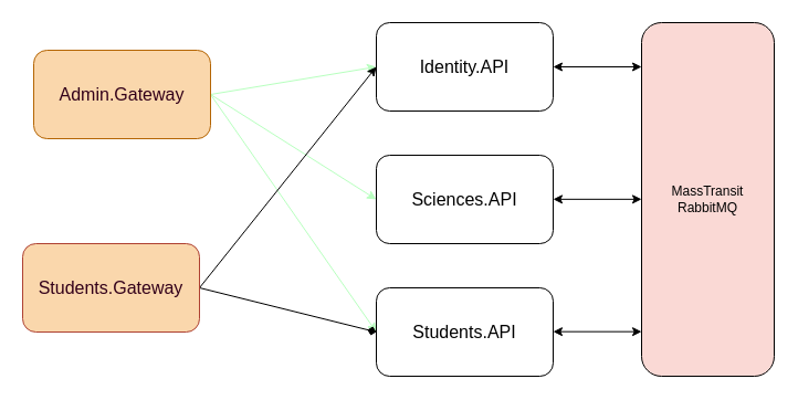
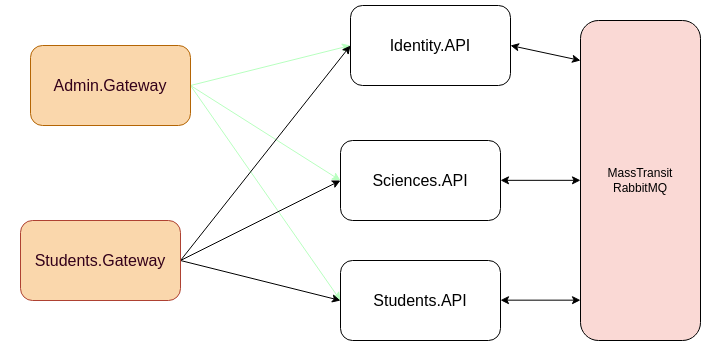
  <mxCell id="0" />
  <mxCell id="1" parent="0" />
  <mxCell id="2" style="edgeStyle=none;html=1;exitX=1;exitY=0.5;exitDx=0;exitDy=0;entryX=0;entryY=0.5;entryDx=0;entryDy=0;fontSize=16;fillColor=#60a917;strokeColor=#B8FFBF;" parent="1" source="5" target="6" edge="1"><mxGeometry relative="1" as="geometry" /></mxCell>
  <mxCell id="3" style="edgeStyle=none;html=1;exitX=1;exitY=0.5;exitDx=0;exitDy=0;entryX=0;entryY=0.5;entryDx=0;entryDy=0;fontSize=16;fillColor=#60a917;strokeColor=#B8FFBF;" parent="1" source="5" target="7" edge="1"><mxGeometry relative="1" as="geometry" /></mxCell>
  <mxCell id="4" style="edgeStyle=none;html=1;exitX=1;exitY=0.5;exitDx=0;exitDy=0;entryX=0;entryY=0.5;entryDx=0;entryDy=0;fontSize=16;fillColor=#60a917;strokeColor=#B8FFBF;" parent="1" source="5" target="8" edge="1"><mxGeometry relative="1" as="geometry" /></mxCell>
  <mxCell id="5" value="Admin.Gateway" style="rounded=1;whiteSpace=wrap;html=1;fontSize=16;fillColor=#fad7ac;strokeColor=#b46504;fontColor=#33001A;" parent="1" vertex="1"><mxGeometry x="30" y="45" width="160" height="80" as="geometry" /></mxCell>
- <mxCell id="6" value="Identity.API" style="rounded=1;whiteSpace=wrap;html=1;fontSize=16;" parent="1" vertex="1"><mxGeometry x="340" y="20" width="160" height="80" as="geometry" /></mxCell>
+ <mxCell id="6" value="Identity.API" style="rounded=1;whiteSpace=wrap;html=1;fontSize=16;" parent="1" vertex="1"><mxGeometry x="350" y="5" width="160" height="80" as="geometry" /></mxCell>
  <mxCell id="7" value="Sciences.API" style="rounded=1;whiteSpace=wrap;html=1;fontSize=16;" parent="1" vertex="1"><mxGeometry x="340" y="140" width="160" height="80" as="geometry" /></mxCell>
  <mxCell id="8" value="Students.API" style="rounded=1;whiteSpace=wrap;html=1;fontSize=16;" parent="1" vertex="1"><mxGeometry x="340" y="260" width="160" height="80" as="geometry" /></mxCell>
  <mxCell id="9" style="edgeStyle=none;html=1;exitX=1;exitY=0.5;exitDx=0;exitDy=0;entryX=0;entryY=0.5;entryDx=0;entryDy=0;fontSize=16;" parent="1" source="12" target="6" edge="1"><mxGeometry relative="1" as="geometry" /></mxCell>
- <mxCell id="11" style="edgeStyle=none;html=1;exitX=1;exitY=0.5;exitDx=0;exitDy=0;entryX=0;entryY=0.5;entryDx=0;entryDy=0;fontSize=16;endArrow=diamond;" parent="1" source="12" target="8" edge="1"><mxGeometry relative="1" as="geometry" /></mxCell>
+ <mxCell id="10" style="edgeStyle=none;html=1;exitX=1;exitY=0.5;exitDx=0;exitDy=0;entryX=0;entryY=0.5;entryDx=0;entryDy=0;fontSize=16;" parent="1" source="12" target="7" edge="1"><mxGeometry relative="1" as="geometry" /></mxCell>
+ <mxCell id="11" style="edgeStyle=none;html=1;exitX=1;exitY=0.5;exitDx=0;exitDy=0;entryX=0;entryY=0.5;entryDx=0;entryDy=0;fontSize=16;" parent="1" source="12" target="8" edge="1"><mxGeometry relative="1" as="geometry" /></mxCell>
  <mxCell id="12" value="Students.Gateway" style="rounded=1;whiteSpace=wrap;html=1;fontSize=16;fillColor=#fad7ac;strokeColor=#ae4132;fontColor=#33001A;" parent="1" vertex="1"><mxGeometry x="20" y="220" width="160" height="80" as="geometry" /></mxCell>
  <mxCell id="13" value="MassTransit&lt;br&gt;RabbitMQ" style="rounded=1;whiteSpace=wrap;html=1;fillColor=#fad9d5;" parent="1" vertex="1"><mxGeometry x="580" y="20" width="120" height="320" as="geometry" /></mxCell>
  <mxCell id="14" value="" style="endArrow=classic;startArrow=classic;html=1;exitX=1;exitY=0.5;exitDx=0;exitDy=0;entryX=0;entryY=0.125;entryDx=0;entryDy=0;entryPerimeter=0;" parent="1" source="6" target="13" edge="1"><mxGeometry width="50" height="50" relative="1" as="geometry"><mxPoint x="510" y="60" as="sourcePoint" /><mxPoint x="570" y="60" as="targetPoint" /></mxGeometry></mxCell>
  <mxCell id="15" value="" style="endArrow=classic;startArrow=classic;html=1;exitX=1;exitY=0.5;exitDx=0;exitDy=0;entryX=0;entryY=0.125;entryDx=0;entryDy=0;entryPerimeter=0;" parent="1" edge="1"><mxGeometry width="50" height="50" relative="1" as="geometry"><mxPoint x="500" y="179.83" as="sourcePoint" /><mxPoint x="580" y="179.83" as="targetPoint" /></mxGeometry></mxCell>
  <mxCell id="16" value="" style="endArrow=classic;startArrow=classic;html=1;exitX=1;exitY=0.5;exitDx=0;exitDy=0;entryX=0;entryY=0.125;entryDx=0;entryDy=0;entryPerimeter=0;" parent="1" edge="1"><mxGeometry width="50" height="50" relative="1" as="geometry"><mxPoint x="500" y="299.67" as="sourcePoint" /><mxPoint x="580" y="299.67" as="targetPoint" /></mxGeometry></mxCell>
